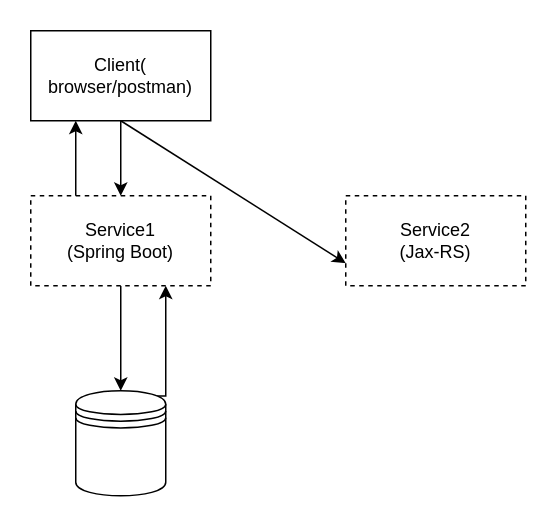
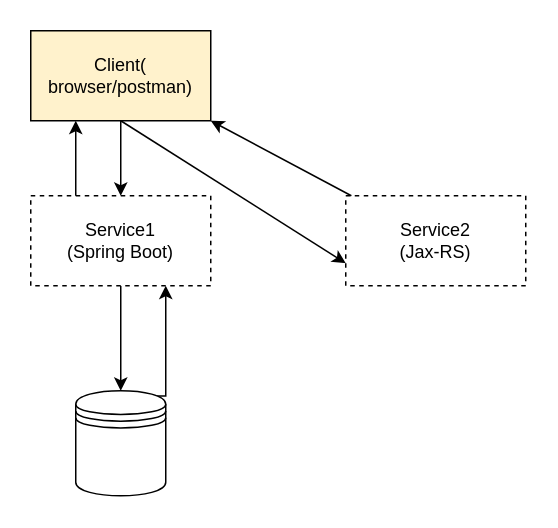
  <mxCell id="0" />
  <mxCell id="1" parent="0" />
- <mxCell id="2" value="Client(&lt;br&gt;browser/postman)" style="rounded=0;whiteSpace=wrap;html=1;" vertex="1" parent="1"><mxGeometry x="20" y="20" width="120" height="60" as="geometry" /></mxCell>
+ <mxCell id="2" value="Client(&lt;br&gt;browser/postman)" style="rounded=0;whiteSpace=wrap;html=1;fillColor=#fff2cc;" vertex="1" parent="1"><mxGeometry x="20" y="20" width="120" height="60" as="geometry" /></mxCell>
  <mxCell id="3" style="edgeStyle=orthogonalEdgeStyle;rounded=0;orthogonalLoop=1;jettySize=auto;html=1;entryX=0.5;entryY=0;entryDx=0;entryDy=0;" edge="1" parent="1" source="4" target="7"><mxGeometry relative="1" as="geometry" /></mxCell>
  <mxCell id="4" value="Service1&lt;br&gt;(Spring Boot)" style="rounded=0;whiteSpace=wrap;html=1;dashed=1;" vertex="1" parent="1"><mxGeometry x="20" y="130" width="120" height="60" as="geometry" /></mxCell>
  <mxCell id="5" value="Service2&lt;br&gt;(Jax-RS)" style="rounded=0;whiteSpace=wrap;html=1;dashed=1;" vertex="1" parent="1"><mxGeometry x="230" y="130" width="120" height="60" as="geometry" /></mxCell>
  <mxCell id="6" style="edgeStyle=orthogonalEdgeStyle;rounded=0;orthogonalLoop=1;jettySize=auto;html=1;entryX=0.75;entryY=1;entryDx=0;entryDy=0;exitX=0.85;exitY=0.05;exitDx=0;exitDy=0;exitPerimeter=0;" edge="1" parent="1" source="7" target="4"><mxGeometry relative="1" as="geometry"><Array as="points"><mxPoint x="110" y="264" /></Array></mxGeometry></mxCell>
  <mxCell id="7" value="" style="shape=datastore;whiteSpace=wrap;html=1;labelPosition=center;verticalLabelPosition=bottom;align=center;verticalAlign=top;" vertex="1" parent="1"><mxGeometry x="50" y="260" width="60" height="70" as="geometry" /></mxCell>
  <mxCell id="8" value="" style="endArrow=classic;html=1;rounded=0;exitX=0.5;exitY=1;exitDx=0;exitDy=0;entryX=0.5;entryY=0;entryDx=0;entryDy=0;" edge="1" parent="1" source="2" target="4"><mxGeometry width="50" height="50" relative="1" as="geometry"><mxPoint x="310" y="200" as="sourcePoint" /><mxPoint x="360" y="150" as="targetPoint" /></mxGeometry></mxCell>
  <mxCell id="9" value="" style="endArrow=classic;html=1;rounded=0;entryX=0;entryY=0.75;entryDx=0;entryDy=0;" edge="1" parent="1" target="5"><mxGeometry width="50" height="50" relative="1" as="geometry"><mxPoint x="80" y="80" as="sourcePoint" /><mxPoint x="90" y="140" as="targetPoint" /></mxGeometry></mxCell>
  <mxCell id="10" value="" style="endArrow=classic;html=1;rounded=0;entryX=0.25;entryY=1;entryDx=0;entryDy=0;exitX=0.25;exitY=0;exitDx=0;exitDy=0;" edge="1" parent="1" source="4" target="2"><mxGeometry width="50" height="50" relative="1" as="geometry"><mxPoint x="50" y="120" as="sourcePoint" /><mxPoint x="90" y="140" as="targetPoint" /></mxGeometry></mxCell>
+ <mxCell id="11" value="" style="endArrow=classic;html=1;rounded=0;entryX=1;entryY=1;entryDx=0;entryDy=0;" edge="1" parent="1" source="5" target="2"><mxGeometry width="50" height="50" relative="1" as="geometry"><mxPoint x="69.6" y="141.02" as="sourcePoint" /><mxPoint x="60" y="90" as="targetPoint" /></mxGeometry></mxCell>
